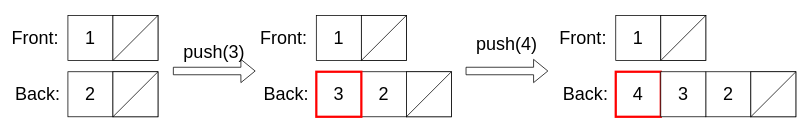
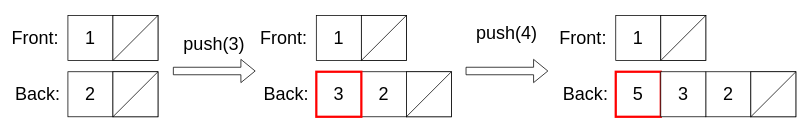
  <mxCell id="0" />
  <mxCell id="1" parent="0" />
  <mxCell id="2" value="Nil" style="rounded=0;whiteSpace=wrap;html=1;fontSize=24;" parent="1" vertex="1"><mxGeometry x="150" y="20" width="60" height="60" as="geometry" /></mxCell>
  <mxCell id="3" value="Front:&amp;nbsp;" style="text;html=1;strokeColor=none;fillColor=none;align=center;verticalAlign=middle;whiteSpace=wrap;rounded=0;fontSize=24;" parent="1" vertex="1"><mxGeometry x="20" y="35" width="60" height="30" as="geometry" /></mxCell>
  <mxCell id="4" value="Back:" style="text;html=1;strokeColor=none;fillColor=none;align=center;verticalAlign=middle;whiteSpace=wrap;rounded=0;fontSize=24;" parent="1" vertex="1"><mxGeometry x="20" y="110" width="60" height="30" as="geometry" /></mxCell>
  <mxCell id="5" value="Nil" style="rounded=0;whiteSpace=wrap;html=1;fontSize=24;" parent="1" vertex="1"><mxGeometry x="150" y="95" width="60" height="60" as="geometry" /></mxCell>
  <mxCell id="6" value="1" style="rounded=0;whiteSpace=wrap;html=1;fontSize=24;" parent="1" vertex="1"><mxGeometry x="90" y="20" width="60" height="60" as="geometry" /></mxCell>
  <mxCell id="7" value="2" style="rounded=0;whiteSpace=wrap;html=1;fontSize=24;strokeColor=#000000;strokeWidth=1;" parent="1" vertex="1"><mxGeometry x="90" y="95" width="60" height="60" as="geometry" /></mxCell>
  <mxCell id="8" value="" style="shape=flexArrow;endArrow=classic;html=1;rounded=0;" parent="1" edge="1"><mxGeometry width="50" height="50" relative="1" as="geometry"><mxPoint x="230" y="94" as="sourcePoint" /><mxPoint x="340" y="94" as="targetPoint" /></mxGeometry></mxCell>
- <mxCell id="9" value="&lt;font style=&quot;font-size: 24px;&quot;&gt;push(3)&lt;/font&gt;" style="text;html=1;strokeColor=none;fillColor=none;align=center;verticalAlign=middle;whiteSpace=wrap;rounded=0;" parent="1" vertex="1"><mxGeometry x="240" y="54" width="90" height="30" as="geometry" /></mxCell>
+ <mxCell id="9" value="&lt;font style=&quot;font-size: 24px;&quot;&gt;push(3)&lt;/font&gt;" style="text;html=1;strokeColor=none;fillColor=none;align=center;verticalAlign=middle;whiteSpace=wrap;rounded=0;" parent="1" vertex="1"><mxGeometry x="240" y="44" width="90" height="30" as="geometry" /></mxCell>
  <mxCell id="10" value="Nil" style="rounded=0;whiteSpace=wrap;html=1;fontSize=24;" parent="1" vertex="1"><mxGeometry x="481" y="20" width="60" height="60" as="geometry" /></mxCell>
  <mxCell id="11" value="Front:&amp;nbsp;" style="text;html=1;strokeColor=none;fillColor=none;align=center;verticalAlign=middle;whiteSpace=wrap;rounded=0;fontSize=24;" parent="1" vertex="1"><mxGeometry x="351" y="35" width="60" height="30" as="geometry" /></mxCell>
  <mxCell id="12" value="Back:" style="text;html=1;strokeColor=none;fillColor=none;align=center;verticalAlign=middle;whiteSpace=wrap;rounded=0;fontSize=24;" parent="1" vertex="1"><mxGeometry x="351" y="110" width="60" height="30" as="geometry" /></mxCell>
  <mxCell id="13" value="Nil" style="rounded=0;whiteSpace=wrap;html=1;fontSize=24;" parent="1" vertex="1"><mxGeometry x="541" y="95" width="60" height="60" as="geometry" /></mxCell>
  <mxCell id="14" value="1" style="rounded=0;whiteSpace=wrap;html=1;fontSize=24;" parent="1" vertex="1"><mxGeometry x="421" y="20" width="60" height="60" as="geometry" /></mxCell>
  <mxCell id="15" value="2" style="rounded=0;whiteSpace=wrap;html=1;fontSize=24;strokeColor=#000000;strokeWidth=1;" parent="1" vertex="1"><mxGeometry x="481" y="95" width="60" height="60" as="geometry" /></mxCell>
  <mxCell id="16" value="3" style="rounded=0;whiteSpace=wrap;html=1;fontSize=24;strokeColor=#FF0000;strokeWidth=3;" parent="1" vertex="1"><mxGeometry x="421" y="95" width="60" height="60" as="geometry" /></mxCell>
  <mxCell id="17" value="" style="shape=flexArrow;endArrow=classic;html=1;rounded=0;" parent="1" edge="1"><mxGeometry width="50" height="50" relative="1" as="geometry"><mxPoint x="620" y="94" as="sourcePoint" /><mxPoint x="730" y="94" as="targetPoint" /></mxGeometry></mxCell>
- <mxCell id="18" value="&lt;font style=&quot;font-size: 24px;&quot;&gt;push(4)&lt;/font&gt;" style="text;html=1;strokeColor=none;fillColor=none;align=center;verticalAlign=middle;whiteSpace=wrap;rounded=0;" parent="1" vertex="1"><mxGeometry x="630" y="44" width="90" height="30" as="geometry" /></mxCell>
+ <mxCell id="18" value="&lt;font style=&quot;font-size: 24px;&quot;&gt;push(4)&lt;/font&gt;" style="text;html=1;strokeColor=none;fillColor=none;align=center;verticalAlign=middle;whiteSpace=wrap;rounded=0;" parent="1" vertex="1"><mxGeometry x="630" y="29" width="90" height="30" as="geometry" /></mxCell>
  <mxCell id="19" value="Nil" style="rounded=0;whiteSpace=wrap;html=1;fontSize=24;" parent="1" vertex="1"><mxGeometry x="880" y="20" width="60" height="60" as="geometry" /></mxCell>
  <mxCell id="20" value="Front:&amp;nbsp;" style="text;html=1;strokeColor=none;fillColor=none;align=center;verticalAlign=middle;whiteSpace=wrap;rounded=0;fontSize=24;" parent="1" vertex="1"><mxGeometry x="750" y="35" width="60" height="30" as="geometry" /></mxCell>
  <mxCell id="21" value="Back:" style="text;html=1;strokeColor=none;fillColor=none;align=center;verticalAlign=middle;whiteSpace=wrap;rounded=0;fontSize=24;" parent="1" vertex="1"><mxGeometry x="750" y="110" width="60" height="30" as="geometry" /></mxCell>
  <mxCell id="22" value="Nil" style="rounded=0;whiteSpace=wrap;html=1;fontSize=24;" parent="1" vertex="1"><mxGeometry x="1000" y="95" width="60" height="60" as="geometry" /></mxCell>
  <mxCell id="23" value="1" style="rounded=0;whiteSpace=wrap;html=1;fontSize=24;" parent="1" vertex="1"><mxGeometry x="820" y="20" width="60" height="60" as="geometry" /></mxCell>
  <mxCell id="24" value="2" style="rounded=0;whiteSpace=wrap;html=1;fontSize=24;strokeColor=#000000;strokeWidth=1;" parent="1" vertex="1"><mxGeometry x="940" y="95" width="60" height="60" as="geometry" /></mxCell>
- <mxCell id="25" value="4" style="rounded=0;whiteSpace=wrap;html=1;fontSize=24;strokeColor=#FF0000;strokeWidth=3;" parent="1" vertex="1"><mxGeometry x="820" y="95" width="60" height="60" as="geometry" /></mxCell>
+ <mxCell id="25" value="5" style="rounded=0;whiteSpace=wrap;html=1;fontSize=24;strokeColor=#FF0000;strokeWidth=3;" parent="1" vertex="1"><mxGeometry x="820" y="95" width="60" height="60" as="geometry" /></mxCell>
  <mxCell id="26" value="3" style="rounded=0;whiteSpace=wrap;html=1;fontSize=24;strokeColor=#000000;strokeWidth=1;" parent="1" vertex="1"><mxGeometry x="880" y="95" width="60" height="60" as="geometry" /></mxCell>
  <mxCell id="27" value="" style="group" vertex="1" connectable="0" parent="1"><mxGeometry x="150" y="20" width="60" height="60" as="geometry" /></mxCell>
  <mxCell id="28" value="" style="rounded=0;whiteSpace=wrap;html=1;fontSize=24;" vertex="1" parent="27"><mxGeometry width="60" height="60" as="geometry" /></mxCell>
  <mxCell id="29" value="" style="endArrow=none;html=1;rounded=0;entryX=1;entryY=0;entryDx=0;entryDy=0;exitX=0;exitY=1;exitDx=0;exitDy=0;" edge="1" parent="27" source="28" target="28"><mxGeometry width="50" height="50" relative="1" as="geometry"><mxPoint y="60" as="sourcePoint" /><mxPoint x="50" y="10" as="targetPoint" /></mxGeometry></mxCell>
  <mxCell id="30" value="" style="group" vertex="1" connectable="0" parent="1"><mxGeometry x="150" y="95" width="60" height="60" as="geometry" /></mxCell>
  <mxCell id="31" value="" style="rounded=0;whiteSpace=wrap;html=1;fontSize=24;" vertex="1" parent="30"><mxGeometry width="60" height="60" as="geometry" /></mxCell>
  <mxCell id="32" value="" style="endArrow=none;html=1;rounded=0;entryX=1;entryY=0;entryDx=0;entryDy=0;exitX=0;exitY=1;exitDx=0;exitDy=0;" edge="1" parent="30" source="31" target="31"><mxGeometry width="50" height="50" relative="1" as="geometry"><mxPoint y="60" as="sourcePoint" /><mxPoint x="50" y="10" as="targetPoint" /></mxGeometry></mxCell>
  <mxCell id="33" value="" style="group" vertex="1" connectable="0" parent="1"><mxGeometry x="541" y="95" width="60" height="60" as="geometry" /></mxCell>
  <mxCell id="34" value="" style="rounded=0;whiteSpace=wrap;html=1;fontSize=24;" vertex="1" parent="33"><mxGeometry width="60" height="60" as="geometry" /></mxCell>
  <mxCell id="35" value="" style="endArrow=none;html=1;rounded=0;entryX=1;entryY=0;entryDx=0;entryDy=0;exitX=0;exitY=1;exitDx=0;exitDy=0;" edge="1" parent="33" source="34" target="34"><mxGeometry width="50" height="50" relative="1" as="geometry"><mxPoint y="60" as="sourcePoint" /><mxPoint x="50" y="10" as="targetPoint" /></mxGeometry></mxCell>
  <mxCell id="36" value="" style="group" vertex="1" connectable="0" parent="1"><mxGeometry x="481" y="20" width="60" height="60" as="geometry" /></mxCell>
  <mxCell id="37" value="" style="rounded=0;whiteSpace=wrap;html=1;fontSize=24;" vertex="1" parent="36"><mxGeometry width="60" height="60" as="geometry" /></mxCell>
  <mxCell id="38" value="" style="endArrow=none;html=1;rounded=0;entryX=1;entryY=0;entryDx=0;entryDy=0;exitX=0;exitY=1;exitDx=0;exitDy=0;" edge="1" parent="36" source="37" target="37"><mxGeometry width="50" height="50" relative="1" as="geometry"><mxPoint y="60" as="sourcePoint" /><mxPoint x="50" y="10" as="targetPoint" /></mxGeometry></mxCell>
  <mxCell id="39" value="" style="group" vertex="1" connectable="0" parent="1"><mxGeometry x="880" y="20" width="60" height="60" as="geometry" /></mxCell>
  <mxCell id="40" value="" style="rounded=0;whiteSpace=wrap;html=1;fontSize=24;" vertex="1" parent="39"><mxGeometry width="60" height="60" as="geometry" /></mxCell>
  <mxCell id="41" value="" style="endArrow=none;html=1;rounded=0;entryX=1;entryY=0;entryDx=0;entryDy=0;exitX=0;exitY=1;exitDx=0;exitDy=0;" edge="1" parent="39" source="40" target="40"><mxGeometry width="50" height="50" relative="1" as="geometry"><mxPoint y="60" as="sourcePoint" /><mxPoint x="50" y="10" as="targetPoint" /></mxGeometry></mxCell>
  <mxCell id="42" value="" style="group" vertex="1" connectable="0" parent="1"><mxGeometry x="1000" y="95" width="60" height="60" as="geometry" /></mxCell>
  <mxCell id="43" value="" style="rounded=0;whiteSpace=wrap;html=1;fontSize=24;" vertex="1" parent="42"><mxGeometry width="60" height="60" as="geometry" /></mxCell>
  <mxCell id="44" value="" style="endArrow=none;html=1;rounded=0;entryX=1;entryY=0;entryDx=0;entryDy=0;exitX=0;exitY=1;exitDx=0;exitDy=0;" edge="1" parent="42" source="43" target="43"><mxGeometry width="50" height="50" relative="1" as="geometry"><mxPoint y="60" as="sourcePoint" /><mxPoint x="50" y="10" as="targetPoint" /></mxGeometry></mxCell>
